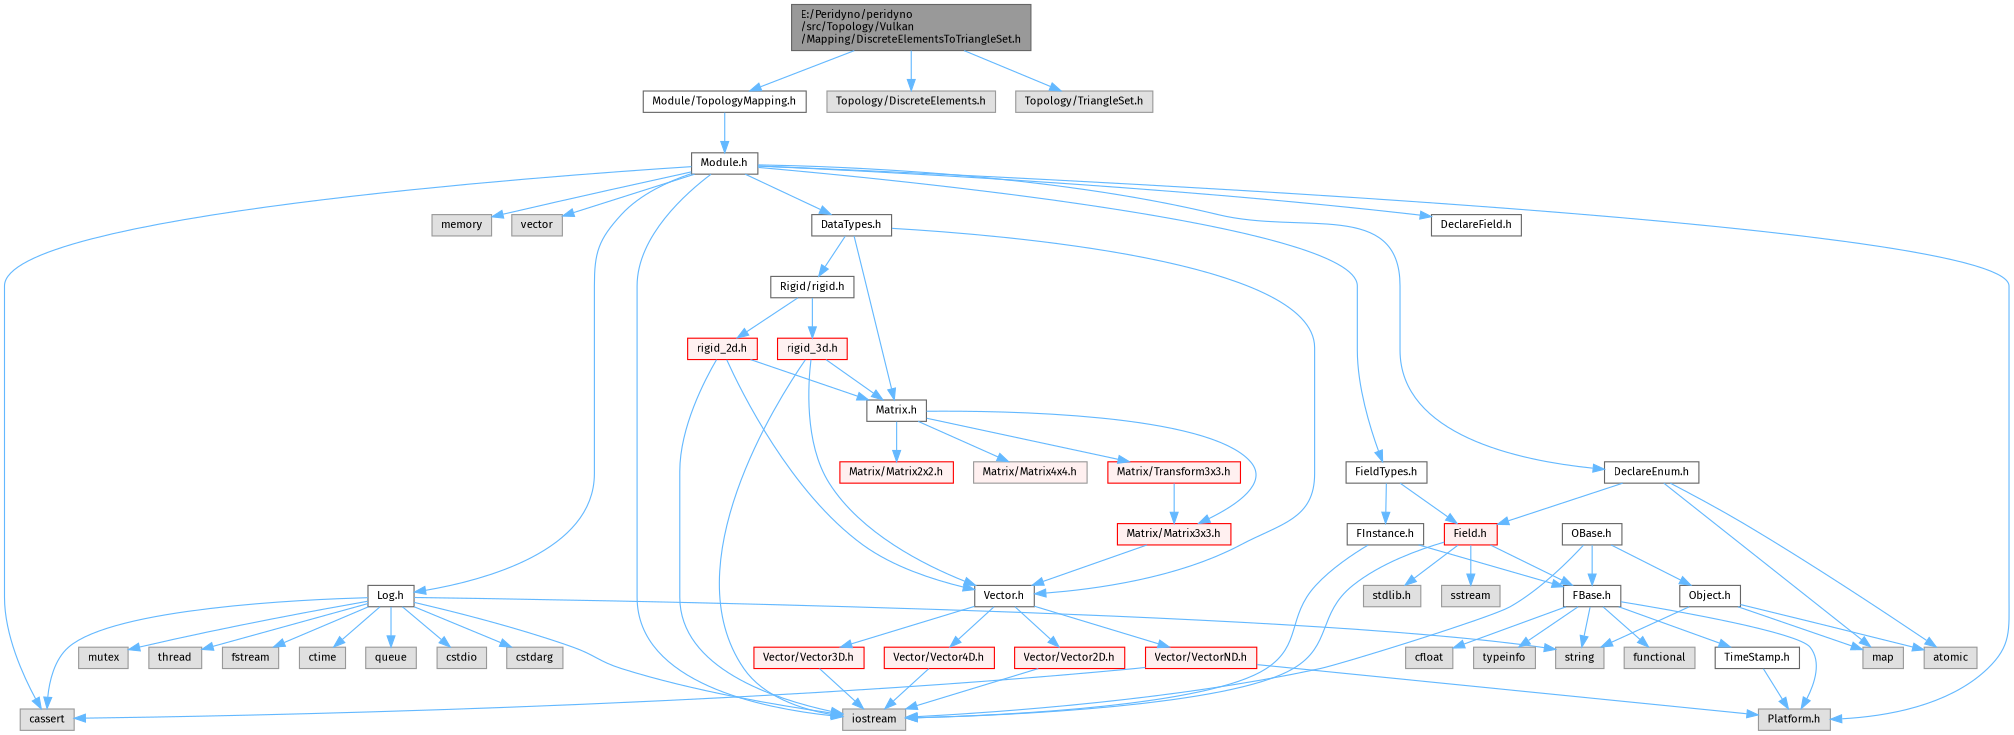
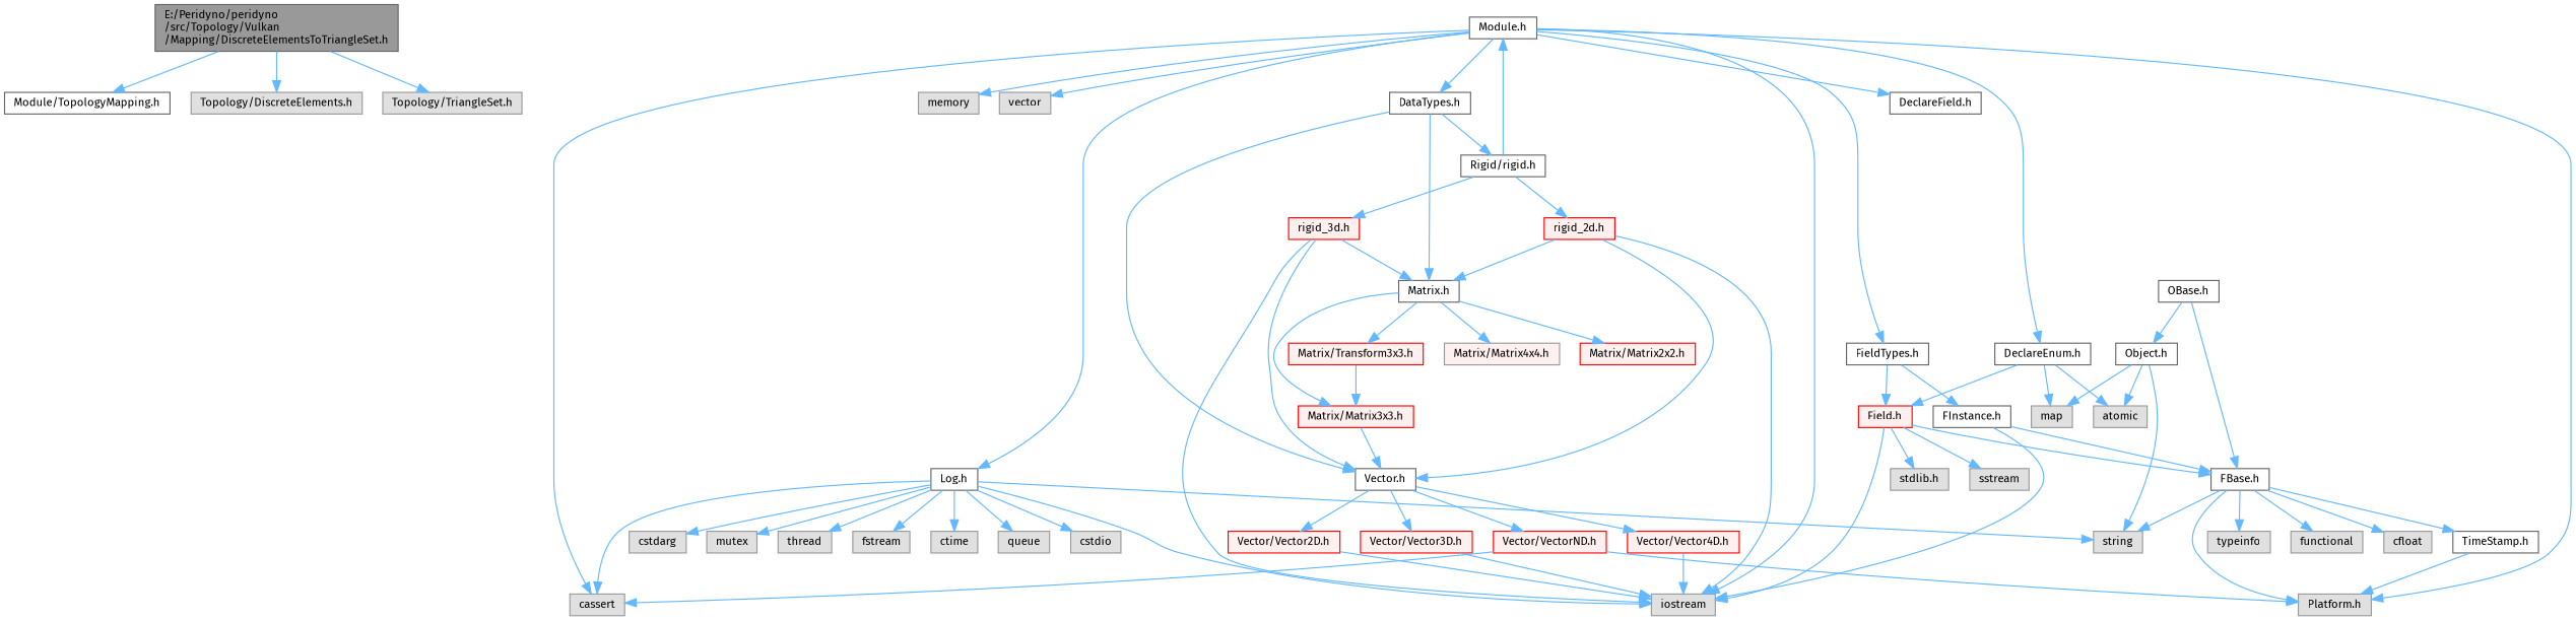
  digraph {
    fontname="Fira Sans"
    node [color=grey60 fillcolor="#E0E0E0" fontname="Fira Sans" fontsize=10 shape=box style=filled]
    edge [color=steelblue1 fontname="Fira Sans" fontsize=10 labelfontname=Helvetica labelfontsize=10 style=solid]
    n1 [color=gray40 fillcolor=grey60 fontcolor=black height=0.2 label="E:/Peridyno/peridyno\l/src/Topology/Vulkan\l/Mapping/DiscreteElementsToTriangleSet.h" width=0.4]
    n2 [color=grey40 fillcolor=white height=0.2 label="Module/TopologyMapping.h" width=0.4]
    n3 [height=0.2 label="Topology/DiscreteElements.h" width=0.4]
    n4 [height=0.2 label="Topology/TriangleSet.h" width=0.4]
    n5 [color=grey40 fillcolor=white height=0.2 label="Module.h" width=0.4]
    n6 [height=0.2 label="Platform.h" width=0.4]
    n7 [height=0.2 label=memory width=0.4]
    n8 [height=0.2 label=vector width=0.4]
    n9 [height=0.2 label=cassert width=0.4]
    n10 [height=0.2 label=iostream width=0.4]
    n11 [color=grey40 fillcolor=white height=0.2 label="Log.h" width=0.4]
    n12 [color=grey40 fillcolor=white height=0.2 label="DataTypes.h" width=0.4]
    n13 [color=grey40 fillcolor=white height=0.2 label="DeclareEnum.h" width=0.4]
    n14 [color=grey40 fillcolor=white height=0.2 label="DeclareField.h" width=0.4]
    n15 [color=grey40 fillcolor=white height=0.2 label="FieldTypes.h" width=0.4]
    n16 [color=grey40 fillcolor=white height=0.2 label="OBase.h" width=0.4]
    n17 [color=grey40 fillcolor=white height=0.2 label="FBase.h" width=0.4]
    n18 [color=grey40 fillcolor=white height=0.2 label="Object.h" width=0.4]
    n19 [height=0.2 label=string width=0.4]
    n20 [height=0.2 label=mutex width=0.4]
    n21 [height=0.2 label=thread width=0.4]
    n22 [height=0.2 label=fstream width=0.4]
    n23 [height=0.2 label=ctime width=0.4]
    n24 [height=0.2 label=queue width=0.4]
    n25 [height=0.2 label=cstdio width=0.4]
    n26 [height=0.2 label=cstdarg width=0.4]
    n27 [color=grey40 fillcolor=white height=0.2 label="Vector.h" width=0.4]
    n28 [color=grey40 fillcolor=white height=0.2 label="Matrix.h" width=0.4]
    n29 [color=grey40 fillcolor=white height=0.2 label="Rigid/rigid.h" width=0.4]
    n30 [height=0.2 label=atomic width=0.4]
    n31 [height=0.2 label=map width=0.4]
    n32 [color=red fillcolor="#FFF0F0" height=0.2 label="Field.h" width=0.4]
    n33 [color=grey40 fillcolor=white height=0.2 label="FInstance.h" width=0.4]
    n34 [color=grey40 fillcolor=white height=0.2 label="TimeStamp.h" width=0.4]
    n35 [height=0.2 label=typeinfo width=0.4]
    n36 [height=0.2 label=functional width=0.4]
    n37 [height=0.2 label=cfloat width=0.4]
    n38 [color=red fillcolor="#FFF0F0" height=0.2 label="Vector/Vector2D.h" width=0.4]
    n39 [color=red fillcolor="#FFF0F0" height=0.2 label="Vector/Vector3D.h" width=0.4]
    n40 [color=red fillcolor="#FFF0F0" height=0.2 label="Vector/Vector4D.h" width=0.4]
    n41 [color=red fillcolor="#FFF0F0" height=0.2 label="Vector/VectorND.h" width=0.4]
    n42 [color=red fillcolor="#FFF0F0" height=0.2 label="Matrix/Matrix2x2.h" width=0.4]
    n43 [color=red fillcolor="#FFF0F0" height=0.2 label="Matrix/Matrix3x3.h" width=0.4]
    n44 [fillcolor="#FFF0F0" height=0.2 label="Matrix/Matrix4x4.h" width=0.4]
    n45 [color=red fillcolor="#FFF0F0" height=0.2 label="Matrix/Transform3x3.h" width=0.4]
    n46 [color=red fillcolor="#FFF0F0" height=0.2 label="rigid_2d.h" width=0.4]
    n47 [color=red fillcolor="#FFF0F0" height=0.2 label="rigid_3d.h" width=0.4]
    n48 [height=0.2 label="stdlib.h" width=0.4]
    n49 [height=0.2 label=sstream width=0.4]
    n1 -> n2
    n1 -> n3
    n1 -> n4
-   n2 -> n5
+   n29 -> n5
    n5 -> n6
    n5 -> n7
    n5 -> n8
    n5 -> n9
    n5 -> n10
    n5 -> n11
    n5 -> n12
    n5 -> n13
    n5 -> n14
    n5 -> n15
    n11 -> n9
    n11 -> n10
    n11 -> n19
    n11 -> n20
    n11 -> n21
    n11 -> n22
    n11 -> n23
    n11 -> n24
    n11 -> n25
    n11 -> n26
    n12 -> n27
    n12 -> n28
    n12 -> n29
    n13 -> n30
    n13 -> n31
    n13 -> n32
    n15 -> n32
    n15 -> n33
-   n16 -> n10
    n16 -> n17
    n16 -> n18
    n17 -> n6
    n17 -> n19
    n17 -> n34
    n17 -> n35
    n17 -> n36
    n17 -> n37
    n18 -> n19
    n18 -> n30
    n18 -> n31
    n27 -> n38
    n27 -> n39
    n27 -> n40
    n27 -> n41
    n28 -> n42
    n28 -> n43
    n28 -> n44
    n28 -> n45
    n29 -> n46
    n29 -> n47
    n32 -> n10
    n32 -> n17
    n32 -> n48
    n32 -> n49
    n33 -> n10
    n33 -> n17
    n34 -> n6
    n38 -> n10
    n39 -> n10
    n40 -> n10
    n41 -> n6
    n41 -> n9
    n43 -> n27
    n45 -> n43
    n46 -> n10
    n46 -> n27
    n46 -> n28
    n47 -> n10
    n47 -> n27
    n47 -> n28
  }
